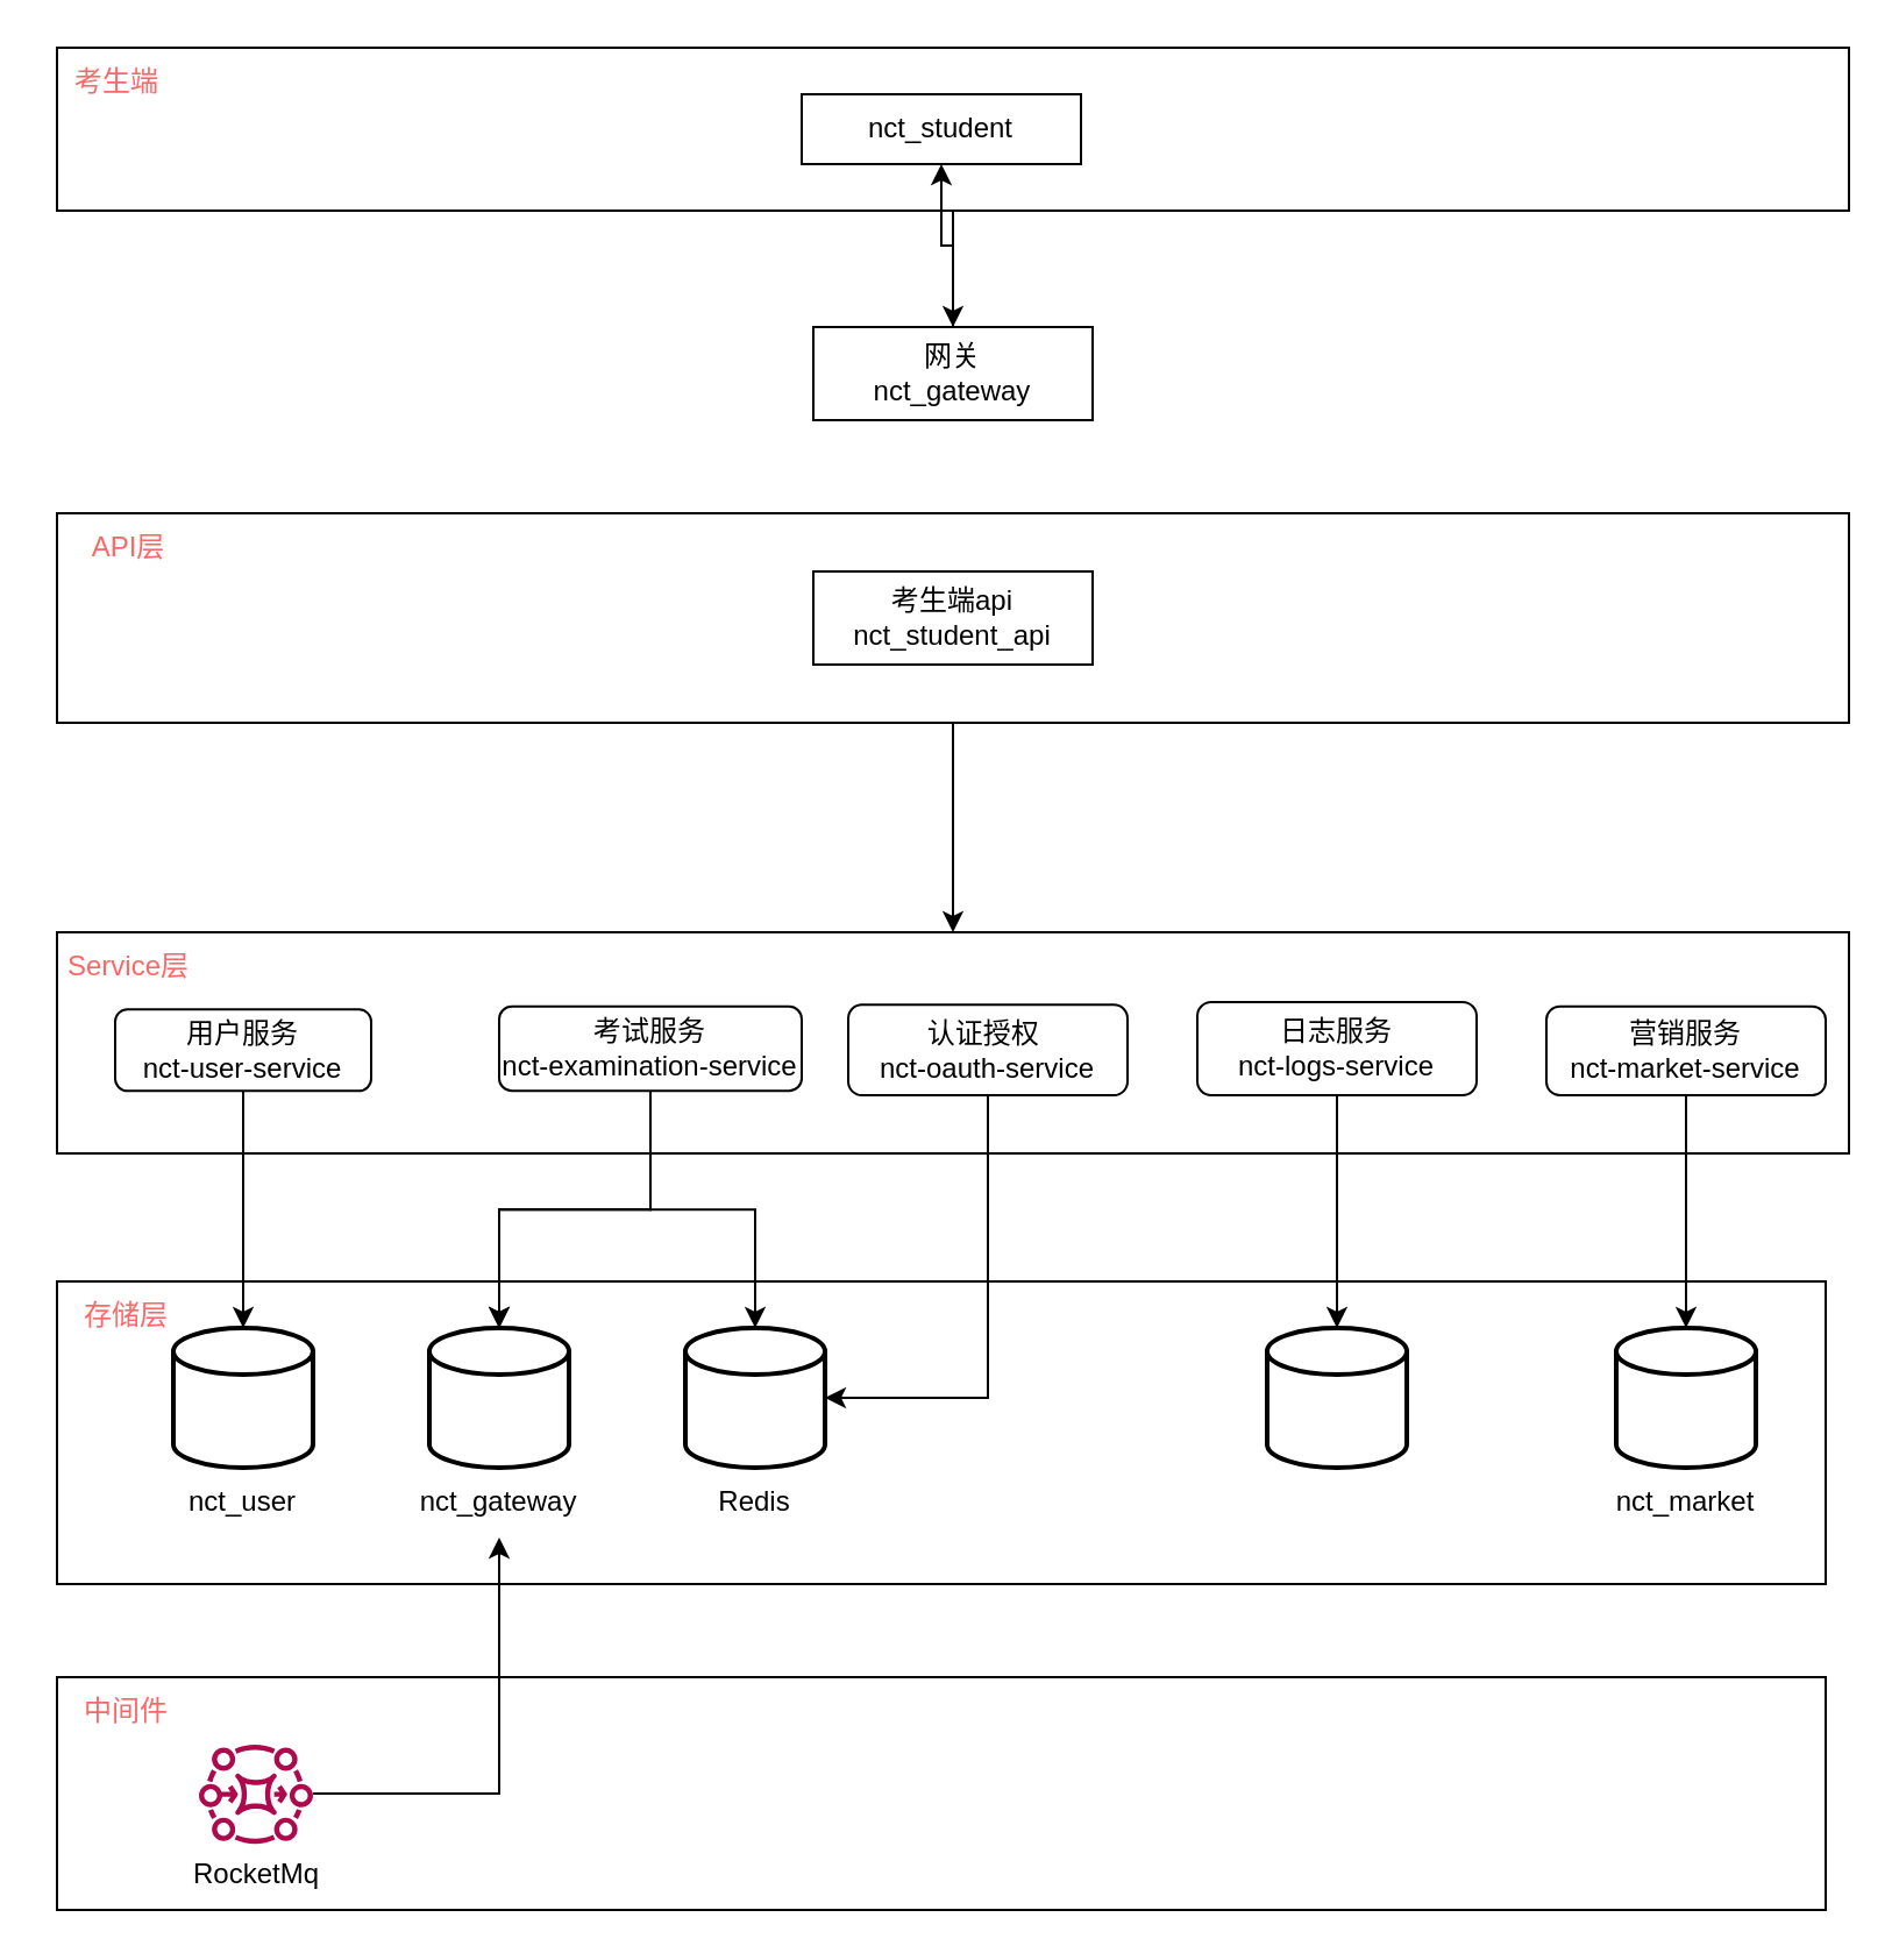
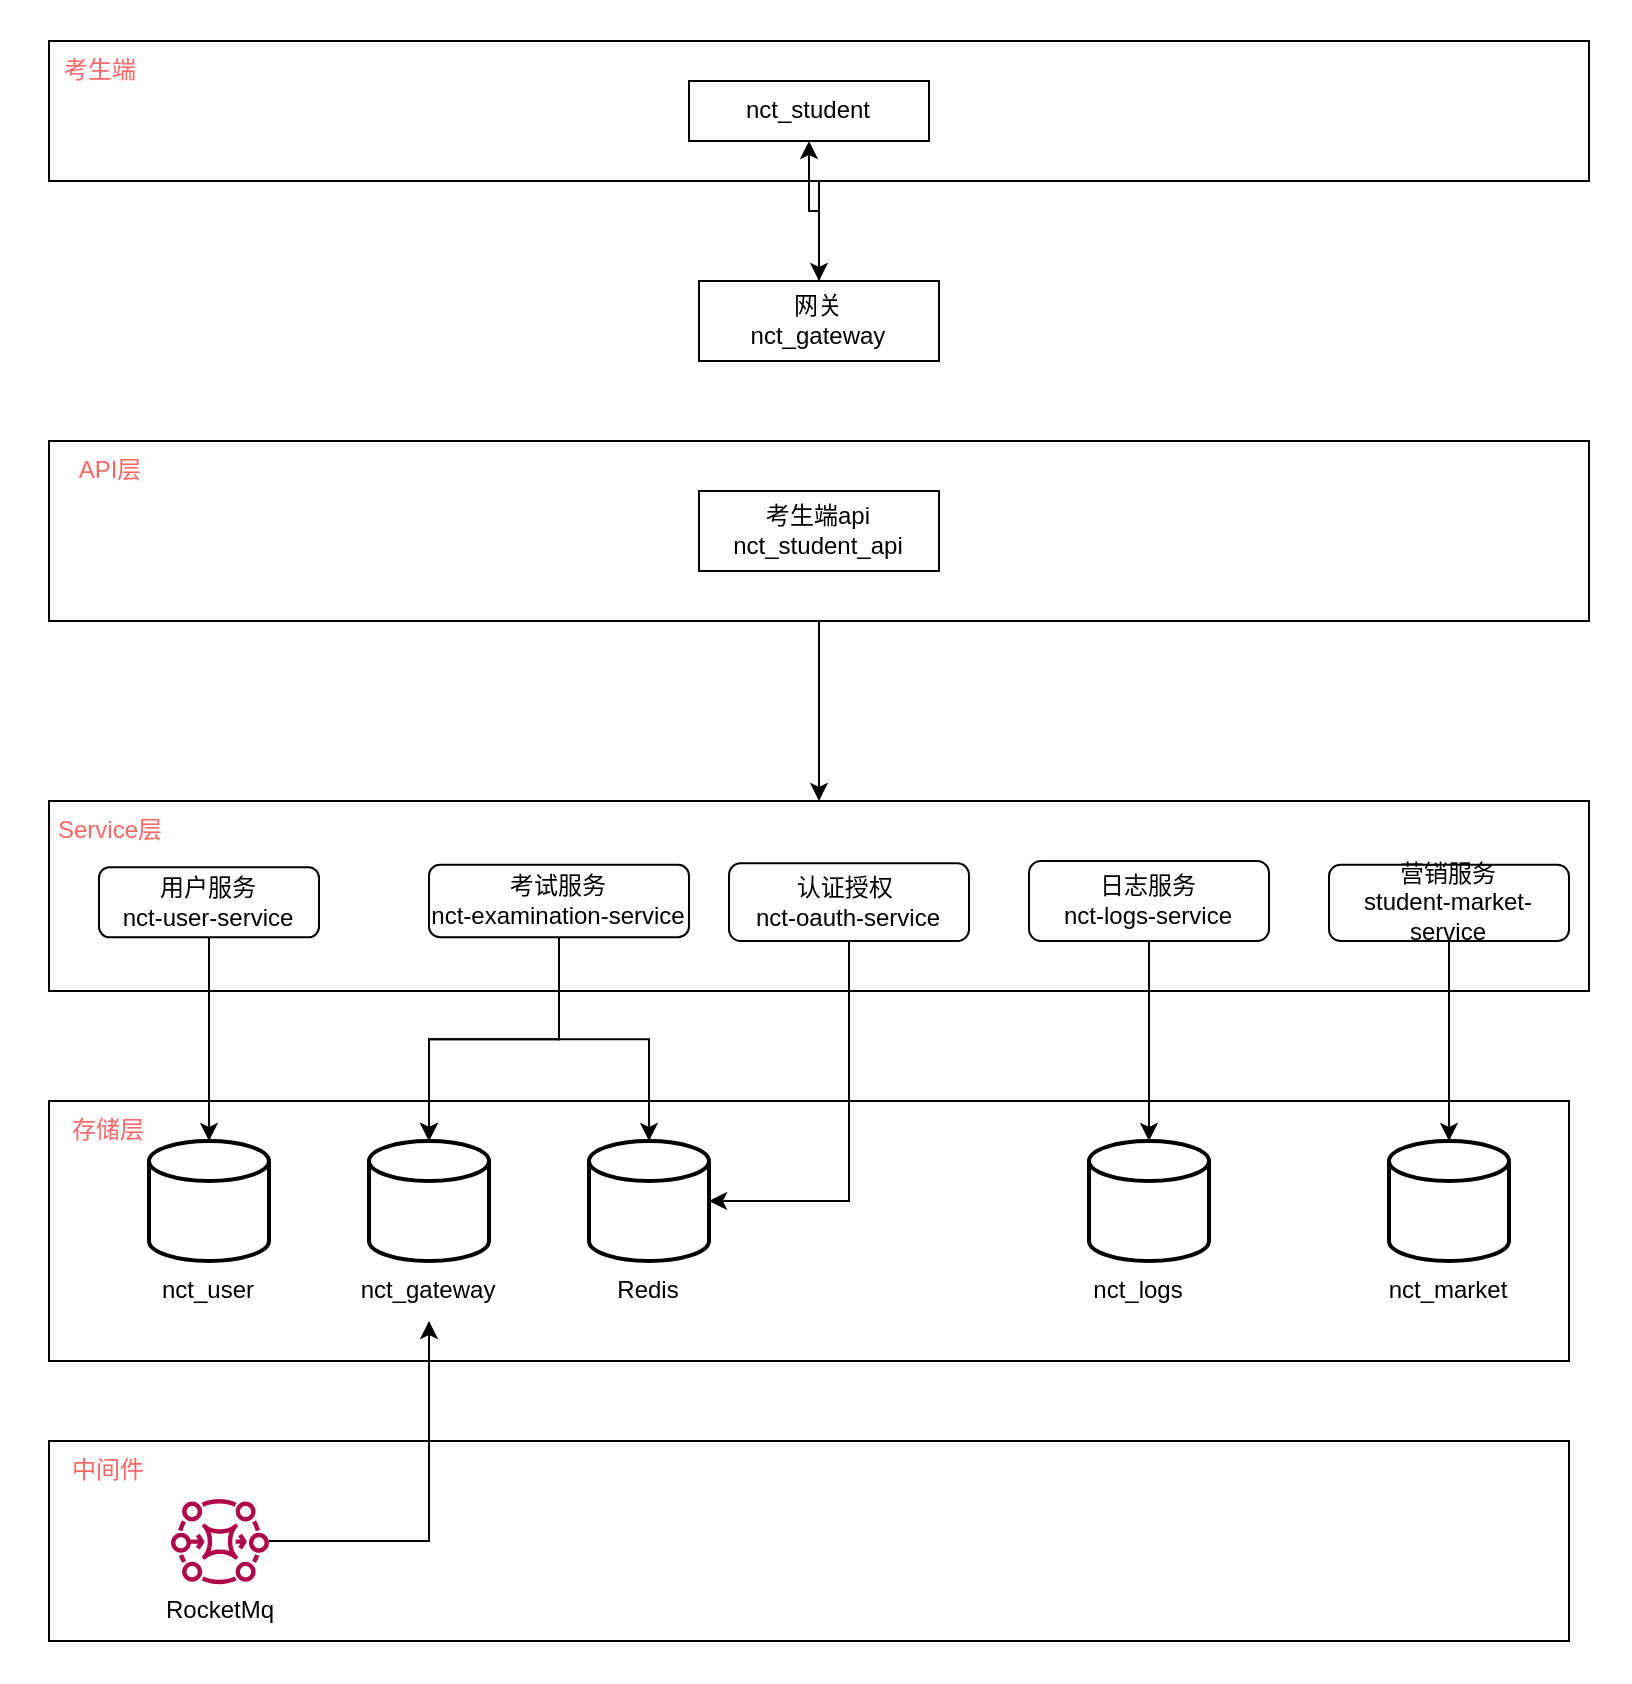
  <mxCell id="0" />
  <mxCell id="1" parent="0" />
  <mxCell id="2" value="" style="edgeStyle=orthogonalEdgeStyle;rounded=0;orthogonalLoop=1;jettySize=auto;html=1;fontFamily=Helvetica;fontSize=12;fontColor=default;" edge="1" parent="1" source="3" target="6"><mxGeometry relative="1" as="geometry" /></mxCell>
  <mxCell id="3" value="&amp;nbsp;" style="rounded=0;whiteSpace=wrap;html=1;" vertex="1" parent="1"><mxGeometry x="24" y="20" width="770" height="70" as="geometry" /></mxCell>
  <mxCell id="4" value="nct_student" style="rounded=0;whiteSpace=wrap;html=1;" vertex="1" parent="1"><mxGeometry x="344" y="40" width="120" height="30" as="geometry" /></mxCell>
  <mxCell id="5" value="" style="edgeStyle=orthogonalEdgeStyle;rounded=0;orthogonalLoop=1;jettySize=auto;html=1;fontFamily=Helvetica;fontSize=12;fontColor=default;" edge="1" parent="1" source="6" target="4"><mxGeometry relative="1" as="geometry" /></mxCell>
  <mxCell id="6" value="网关&lt;br&gt;nct_gateway" style="rounded=0;whiteSpace=wrap;html=1;" vertex="1" parent="1"><mxGeometry x="349" y="140" width="120" height="40" as="geometry" /></mxCell>
  <mxCell id="7" style="edgeStyle=orthogonalEdgeStyle;rounded=0;orthogonalLoop=1;jettySize=auto;html=1;entryX=0.5;entryY=0;entryDx=0;entryDy=0;fontFamily=Helvetica;fontSize=12;fontColor=default;" edge="1" parent="1" source="8" target="10"><mxGeometry relative="1" as="geometry" /></mxCell>
  <mxCell id="8" value="" style="rounded=0;whiteSpace=wrap;html=1;" vertex="1" parent="1"><mxGeometry x="24" y="220" width="770" height="90" as="geometry" /></mxCell>
  <mxCell id="9" value="考生端api&lt;br&gt;nct_student_api" style="rounded=0;whiteSpace=wrap;html=1;" vertex="1" parent="1"><mxGeometry x="349" y="245" width="120" height="40" as="geometry" /></mxCell>
  <mxCell id="10" value="" style="rounded=0;whiteSpace=wrap;html=1;" vertex="1" parent="1"><mxGeometry x="24" y="400" width="770" height="95" as="geometry" /></mxCell>
  <mxCell id="11" value="&lt;font color=&quot;#ff6666&quot;&gt;Service层&lt;/font&gt;" style="text;html=1;strokeColor=none;fillColor=none;align=center;verticalAlign=middle;whiteSpace=wrap;rounded=0;" vertex="1" parent="1"><mxGeometry x="25" y="400" width="60" height="30" as="geometry" /></mxCell>
  <mxCell id="12" value="&lt;font color=&quot;#ff6666&quot;&gt;API层&lt;/font&gt;" style="text;html=1;strokeColor=none;fillColor=none;align=center;verticalAlign=middle;whiteSpace=wrap;rounded=0;" vertex="1" parent="1"><mxGeometry x="25" y="220" width="60" height="30" as="geometry" /></mxCell>
  <mxCell id="13" value="" style="rounded=0;whiteSpace=wrap;html=1;" vertex="1" parent="1"><mxGeometry x="24" y="550" width="760" height="130" as="geometry" /></mxCell>
  <mxCell id="14" value="" style="strokeWidth=2;html=1;shape=mxgraph.flowchart.database;whiteSpace=wrap;" vertex="1" parent="1"><mxGeometry x="74" y="570" width="60" height="60" as="geometry" /></mxCell>
  <mxCell id="15" value="&lt;font color=&quot;#ff6666&quot;&gt;存储层&lt;/font&gt;" style="text;html=1;strokeColor=none;fillColor=none;align=center;verticalAlign=middle;whiteSpace=wrap;rounded=0;" vertex="1" parent="1"><mxGeometry x="24" y="550" width="60" height="30" as="geometry" /></mxCell>
  <mxCell id="16" value="" style="edgeStyle=orthogonalEdgeStyle;rounded=0;orthogonalLoop=1;jettySize=auto;html=1;entryX=0.5;entryY=0;entryDx=0;entryDy=0;entryPerimeter=0;" edge="1" parent="1" source="17" target="14"><mxGeometry relative="1" as="geometry" /></mxCell>
  <mxCell id="17" value="用户服务&lt;br style=&quot;border-color: var(--border-color);&quot;&gt;nct-user-service" style="rounded=1;whiteSpace=wrap;html=1;" vertex="1" parent="1"><mxGeometry x="49" y="433.13" width="110" height="35" as="geometry" /></mxCell>
  <mxCell id="18" value="nct_user" style="text;html=1;strokeColor=none;fillColor=none;align=center;verticalAlign=middle;whiteSpace=wrap;rounded=0;" vertex="1" parent="1"><mxGeometry x="74" y="630" width="60" height="30" as="geometry" /></mxCell>
  <mxCell id="19" value="" style="strokeWidth=2;html=1;shape=mxgraph.flowchart.database;whiteSpace=wrap;" vertex="1" parent="1"><mxGeometry x="184" y="570" width="60" height="60" as="geometry" /></mxCell>
  <mxCell id="20" value="nct_gateway&lt;br&gt;" style="text;html=1;strokeColor=none;fillColor=none;align=center;verticalAlign=middle;whiteSpace=wrap;rounded=0;" vertex="1" parent="1"><mxGeometry x="184" y="630" width="60" height="30" as="geometry" /></mxCell>
  <mxCell id="21" value="" style="edgeStyle=orthogonalEdgeStyle;rounded=0;orthogonalLoop=1;jettySize=auto;html=1;" edge="1" parent="1" source="24" target="19"><mxGeometry relative="1" as="geometry" /></mxCell>
  <mxCell id="22" value="" style="edgeStyle=orthogonalEdgeStyle;rounded=0;orthogonalLoop=1;jettySize=auto;html=1;" edge="1" parent="1" source="24" target="19"><mxGeometry relative="1" as="geometry" /></mxCell>
  <mxCell id="23" style="edgeStyle=orthogonalEdgeStyle;rounded=0;orthogonalLoop=1;jettySize=auto;html=1;" edge="1" parent="1" source="24" target="25"><mxGeometry relative="1" as="geometry" /></mxCell>
  <mxCell id="24" value="考试服务&lt;br style=&quot;border-color: var(--border-color);&quot;&gt;nct-examination-service" style="rounded=1;whiteSpace=wrap;html=1;" vertex="1" parent="1"><mxGeometry x="214" y="431.89" width="130" height="36.24" as="geometry" /></mxCell>
  <mxCell id="25" value="" style="strokeWidth=2;html=1;shape=mxgraph.flowchart.database;whiteSpace=wrap;" vertex="1" parent="1"><mxGeometry x="294" y="570" width="60" height="60" as="geometry" /></mxCell>
  <mxCell id="26" value="Redis" style="text;html=1;strokeColor=none;fillColor=none;align=center;verticalAlign=middle;whiteSpace=wrap;rounded=0;" vertex="1" parent="1"><mxGeometry x="294" y="630" width="60" height="30" as="geometry" /></mxCell>
  <mxCell id="27" style="edgeStyle=orthogonalEdgeStyle;rounded=0;orthogonalLoop=1;jettySize=auto;html=1;entryX=1;entryY=0.5;entryDx=0;entryDy=0;entryPerimeter=0;exitX=0.5;exitY=1;exitDx=0;exitDy=0;" edge="1" parent="1" source="28" target="25"><mxGeometry relative="1" as="geometry" /></mxCell>
  <mxCell id="28" value="认证授权&amp;nbsp;&lt;br style=&quot;border-color: var(--border-color);&quot;&gt;nct-oauth-service" style="rounded=1;whiteSpace=wrap;html=1;" vertex="1" parent="1"><mxGeometry x="364" y="431.13" width="120" height="38.87" as="geometry" /></mxCell>
  <mxCell id="29" value="" style="strokeWidth=2;html=1;shape=mxgraph.flowchart.database;whiteSpace=wrap;" vertex="1" parent="1"><mxGeometry x="544" y="570" width="60" height="60" as="geometry" /></mxCell>
  <mxCell id="30" value="" style="strokeWidth=2;html=1;shape=mxgraph.flowchart.database;whiteSpace=wrap;" vertex="1" parent="1"><mxGeometry x="694" y="570" width="60" height="60" as="geometry" /></mxCell>
+ <mxCell id="31" value="nct_logs" style="text;html=1;strokeColor=none;fillColor=none;align=center;verticalAlign=middle;whiteSpace=wrap;rounded=0;" vertex="1" parent="1"><mxGeometry x="539" y="630" width="60" height="30" as="geometry" /></mxCell>
  <mxCell id="32" value="nct_market" style="text;html=1;strokeColor=none;fillColor=none;align=center;verticalAlign=middle;whiteSpace=wrap;rounded=0;" vertex="1" parent="1"><mxGeometry x="694" y="630" width="60" height="30" as="geometry" /></mxCell>
  <mxCell id="33" value="" style="edgeStyle=orthogonalEdgeStyle;rounded=0;orthogonalLoop=1;jettySize=auto;html=1;" edge="1" parent="1" source="34" target="29"><mxGeometry relative="1" as="geometry" /></mxCell>
  <mxCell id="34" value="日志服务&lt;br style=&quot;border-color: var(--border-color);&quot;&gt;nct-logs-service" style="rounded=1;whiteSpace=wrap;html=1;" vertex="1" parent="1"><mxGeometry x="514" y="430" width="120" height="40" as="geometry" /></mxCell>
  <mxCell id="35" style="edgeStyle=orthogonalEdgeStyle;rounded=0;orthogonalLoop=1;jettySize=auto;html=1;entryX=0.5;entryY=0;entryDx=0;entryDy=0;entryPerimeter=0;" edge="1" parent="1" source="36" target="30"><mxGeometry relative="1" as="geometry"><mxPoint x="724" y="510" as="targetPoint" /></mxGeometry></mxCell>
- <mxCell id="36" value="营销服务&lt;br style=&quot;border-color: var(--border-color);&quot;&gt;nct-market-service" style="rounded=1;whiteSpace=wrap;html=1;" vertex="1" parent="1"><mxGeometry x="664" y="431.89" width="120" height="38.11" as="geometry" /></mxCell>
+ <mxCell id="36" value="营销服务&lt;br style=&quot;border-color: var(--border-color);&quot;&gt;student-market-service" style="rounded=1;whiteSpace=wrap;html=1;" vertex="1" parent="1"><mxGeometry x="664" y="431.89" width="120" height="38.11" as="geometry" /></mxCell>
  <mxCell id="37" value="" style="rounded=0;whiteSpace=wrap;html=1;" vertex="1" parent="1"><mxGeometry x="24" y="720" width="760" height="100" as="geometry" /></mxCell>
  <mxCell id="38" value="&lt;font color=&quot;#ff6666&quot;&gt;中间件&lt;/font&gt;" style="text;html=1;strokeColor=none;fillColor=none;align=center;verticalAlign=middle;whiteSpace=wrap;rounded=0;" vertex="1" parent="1"><mxGeometry x="24" y="720" width="60" height="30" as="geometry" /></mxCell>
  <mxCell id="39" style="edgeStyle=orthogonalEdgeStyle;rounded=0;orthogonalLoop=1;jettySize=auto;html=1;" edge="1" parent="1" source="40" target="20"><mxGeometry relative="1" as="geometry" /></mxCell>
  <mxCell id="40" value="" style="sketch=0;outlineConnect=0;fontColor=#232F3E;gradientColor=none;fillColor=#B0084D;strokeColor=none;dashed=0;verticalLabelPosition=bottom;verticalAlign=top;align=center;html=1;fontSize=12;fontStyle=0;aspect=fixed;pointerEvents=1;shape=mxgraph.aws4.mq_broker;" vertex="1" parent="1"><mxGeometry x="85" y="745.5" width="49" height="49" as="geometry" /></mxCell>
  <mxCell id="41" value="RocketMq" style="text;html=1;strokeColor=none;fillColor=none;align=center;verticalAlign=middle;whiteSpace=wrap;rounded=0;" vertex="1" parent="1"><mxGeometry x="79.5" y="790" width="60" height="30" as="geometry" /></mxCell>
  <mxCell id="42" value="&lt;font color=&quot;#ff6666&quot;&gt;考生端&lt;/font&gt;" style="text;html=1;strokeColor=none;fillColor=none;align=center;verticalAlign=middle;whiteSpace=wrap;rounded=0;fontSize=12;fontFamily=Helvetica;fontColor=default;" vertex="1" parent="1"><mxGeometry x="20" y="20" width="60" height="30" as="geometry" /></mxCell>
